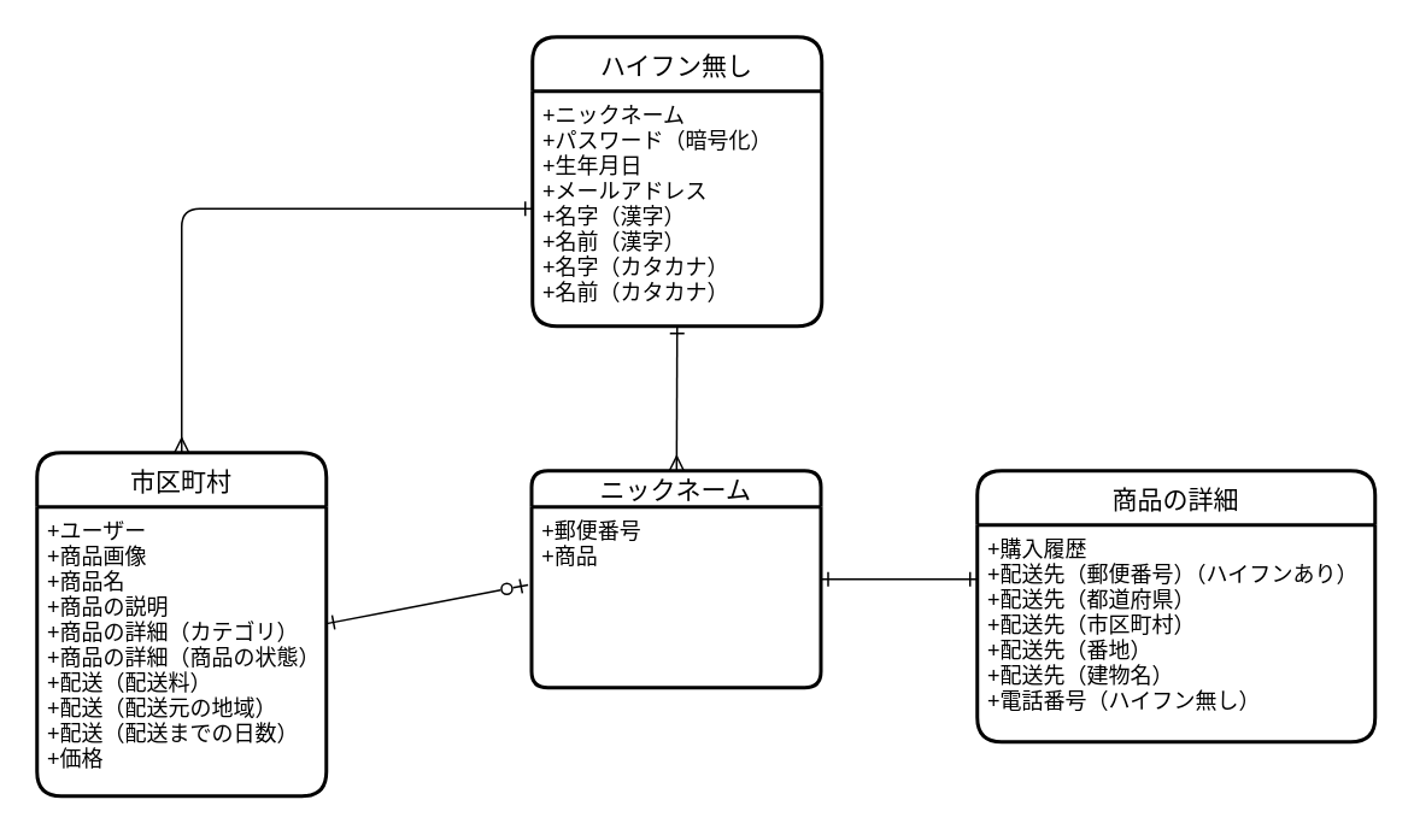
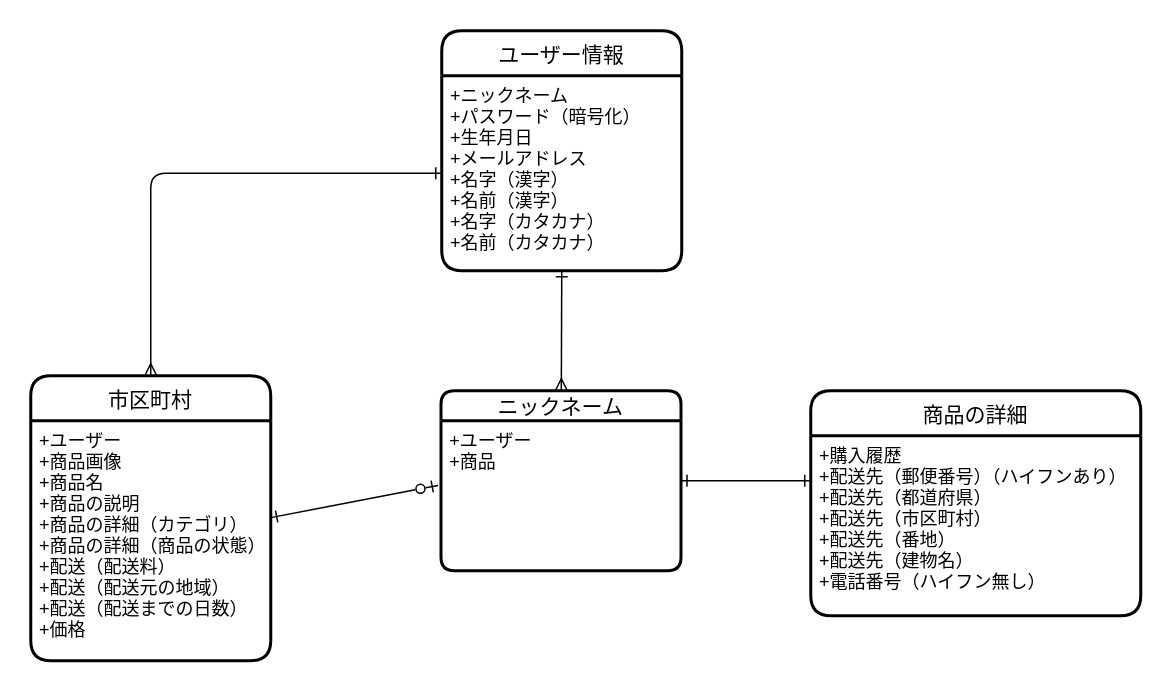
  <mxCell id="0" />
  <mxCell id="1" parent="0" />
- <mxCell id="2" value="ハイフン無し" style="swimlane;childLayout=stackLayout;horizontal=1;startSize=30;horizontalStack=0;rounded=1;fontSize=14;fontStyle=0;strokeWidth=2;resizeParent=0;resizeLast=1;shadow=0;dashed=0;align=center;" vertex="1" parent="1"><mxGeometry x="294" y="20" width="160" height="160" as="geometry" /></mxCell>
+ <mxCell id="2" value="ユーザー情報" style="swimlane;childLayout=stackLayout;horizontal=1;startSize=30;horizontalStack=0;rounded=1;fontSize=14;fontStyle=0;strokeWidth=2;resizeParent=0;resizeLast=1;shadow=0;dashed=0;align=center;" vertex="1" parent="1"><mxGeometry x="294" y="20" width="160" height="160" as="geometry" /></mxCell>
  <mxCell id="3" value="+ニックネーム&#10;+パスワード（暗号化）&#10;+生年月日&#10;+メールアドレス&#10;+名字（漢字）&#10;+名前（漢字）&#10;+名字（カタカナ）&#10;+名前（カタカナ）" style="align=left;strokeColor=none;fillColor=none;spacingLeft=4;fontSize=12;verticalAlign=top;resizable=0;rotatable=0;part=1;" vertex="1" parent="2"><mxGeometry y="30" width="160" height="130" as="geometry" /></mxCell>
  <mxCell id="4" style="edgeStyle=none;html=1;exitX=0.5;exitY=0;exitDx=0;exitDy=0;entryX=0;entryY=0.5;entryDx=0;entryDy=0;endArrow=ERone;endFill=0;startArrow=ERmany;startFill=0;" edge="1" parent="1" source="5" target="3"><mxGeometry relative="1" as="geometry"><Array as="points"><mxPoint x="100" y="115" /></Array></mxGeometry></mxCell>
  <mxCell id="5" value="市区町村" style="swimlane;childLayout=stackLayout;horizontal=1;startSize=30;horizontalStack=0;rounded=1;fontSize=14;fontStyle=0;strokeWidth=2;resizeParent=0;resizeLast=1;shadow=0;dashed=0;align=center;" vertex="1" parent="1"><mxGeometry x="20" y="250" width="160" height="190" as="geometry" /></mxCell>
  <mxCell id="6" style="edgeStyle=none;html=1;" edge="1" parent="5" source="7" target="5"><mxGeometry relative="1" as="geometry" /></mxCell>
  <mxCell id="7" value="+ユーザー&#10;+商品画像&#10;+商品名&#10;+商品の説明&#10;+商品の詳細（カテゴリ）&#10;+商品の詳細（商品の状態）&#10;+配送（配送料）&#10;+配送（配送元の地域）&#10;+配送（配送までの日数）&#10;+価格" style="align=left;strokeColor=none;fillColor=none;spacingLeft=4;fontSize=12;verticalAlign=top;resizable=0;rotatable=0;part=1;" vertex="1" parent="5"><mxGeometry y="30" width="160" height="160" as="geometry" /></mxCell>
  <mxCell id="8" style="edgeStyle=none;html=1;entryX=0.5;entryY=1;entryDx=0;entryDy=0;startArrow=ERmany;startFill=0;endArrow=ERone;endFill=0;" edge="1" parent="1" source="10" target="3"><mxGeometry relative="1" as="geometry" /></mxCell>
  <mxCell id="9" style="edgeStyle=none;html=1;entryX=0;entryY=0.25;entryDx=0;entryDy=0;startArrow=ERone;startFill=0;endArrow=ERone;endFill=0;" edge="1" parent="1" source="10" target="13"><mxGeometry relative="1" as="geometry" /></mxCell>
  <mxCell id="10" value="ニックネーム" style="swimlane;childLayout=stackLayout;horizontal=1;startSize=20;horizontalStack=0;rounded=1;fontSize=14;fontStyle=0;strokeWidth=2;resizeParent=0;resizeLast=1;shadow=0;dashed=0;align=center;" vertex="1" parent="1"><mxGeometry x="293.5" y="260" width="160" height="120" as="geometry" /></mxCell>
- <mxCell id="11" value="+郵便番号&#10;+商品" style="align=left;strokeColor=none;fillColor=none;spacingLeft=4;fontSize=12;verticalAlign=top;resizable=0;rotatable=0;part=1;" vertex="1" parent="10"><mxGeometry y="20" width="160" height="100" as="geometry" /></mxCell>
+ <mxCell id="11" value="+ユーザー&#10;+商品" style="align=left;strokeColor=none;fillColor=none;spacingLeft=4;fontSize=12;verticalAlign=top;resizable=0;rotatable=0;part=1;" vertex="1" parent="10"><mxGeometry y="20" width="160" height="100" as="geometry" /></mxCell>
  <mxCell id="12" value="商品の詳細" style="swimlane;childLayout=stackLayout;horizontal=1;startSize=30;horizontalStack=0;rounded=1;fontSize=14;fontStyle=0;strokeWidth=2;resizeParent=0;resizeLast=1;shadow=0;dashed=0;align=center;" vertex="1" parent="1"><mxGeometry x="540" y="260" width="220" height="150" as="geometry" /></mxCell>
  <mxCell id="13" value="+購入履歴&#10;+配送先（郵便番号）（ハイフンあり）&#10;+配送先（都道府県）&#10;+配送先（市区町村）&#10;+配送先（番地）&#10;+配送先（建物名）&#10;+電話番号（ハイフン無し）" style="align=left;strokeColor=none;fillColor=none;spacingLeft=4;fontSize=12;verticalAlign=top;resizable=0;rotatable=0;part=1;" vertex="1" parent="12"><mxGeometry y="30" width="220" height="120" as="geometry" /></mxCell>
  <mxCell id="14" style="edgeStyle=none;html=1;entryX=-0.012;entryY=0.431;entryDx=0;entryDy=0;entryPerimeter=0;startArrow=ERone;startFill=0;endArrow=ERzeroToOne;endFill=0;" edge="1" parent="1" source="7" target="11"><mxGeometry relative="1" as="geometry"><mxPoint x="190" y="323" as="sourcePoint" /></mxGeometry></mxCell>
